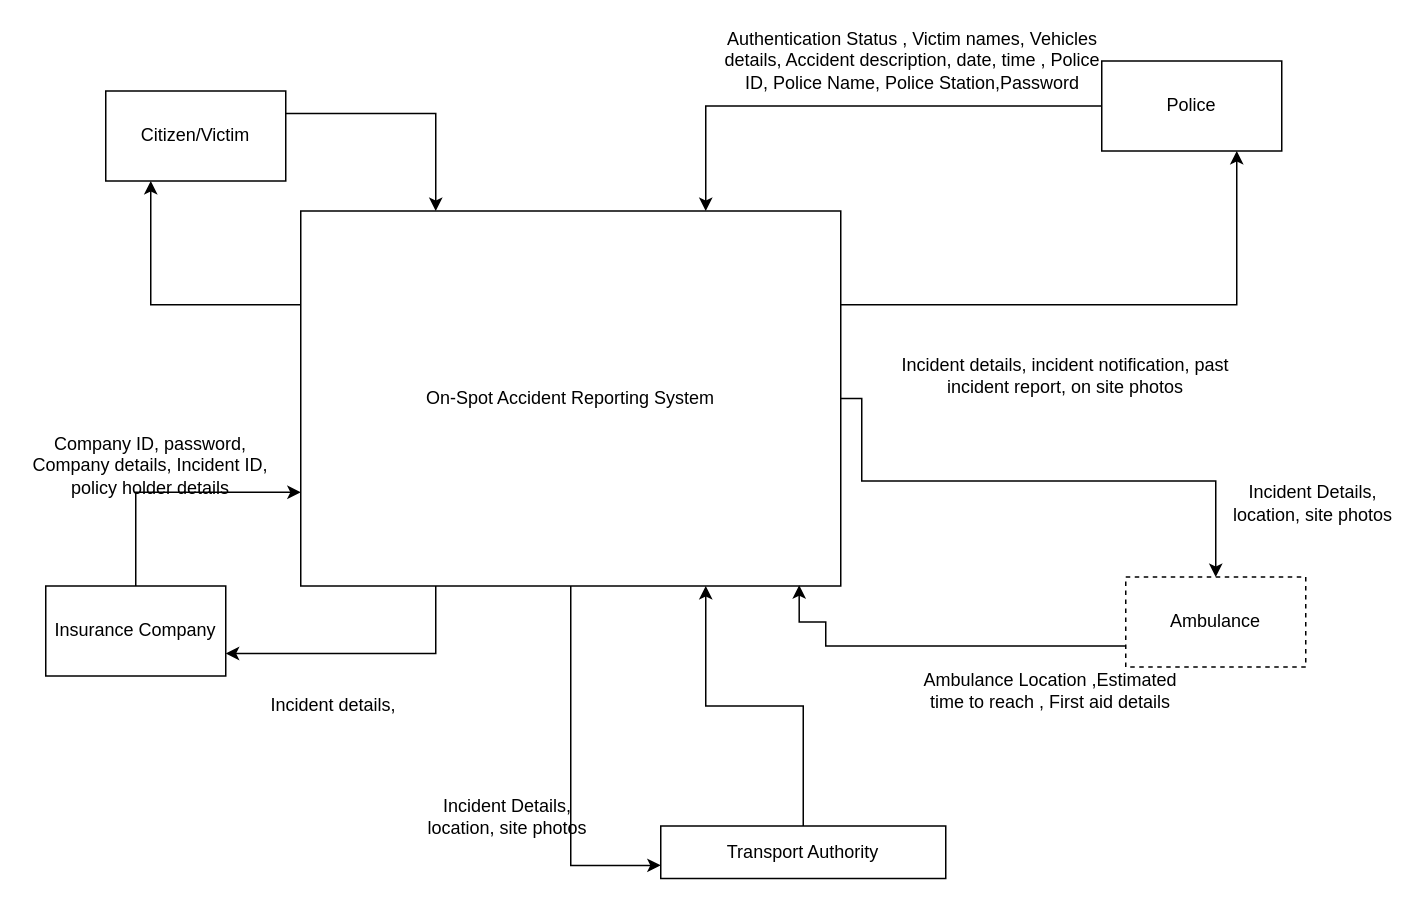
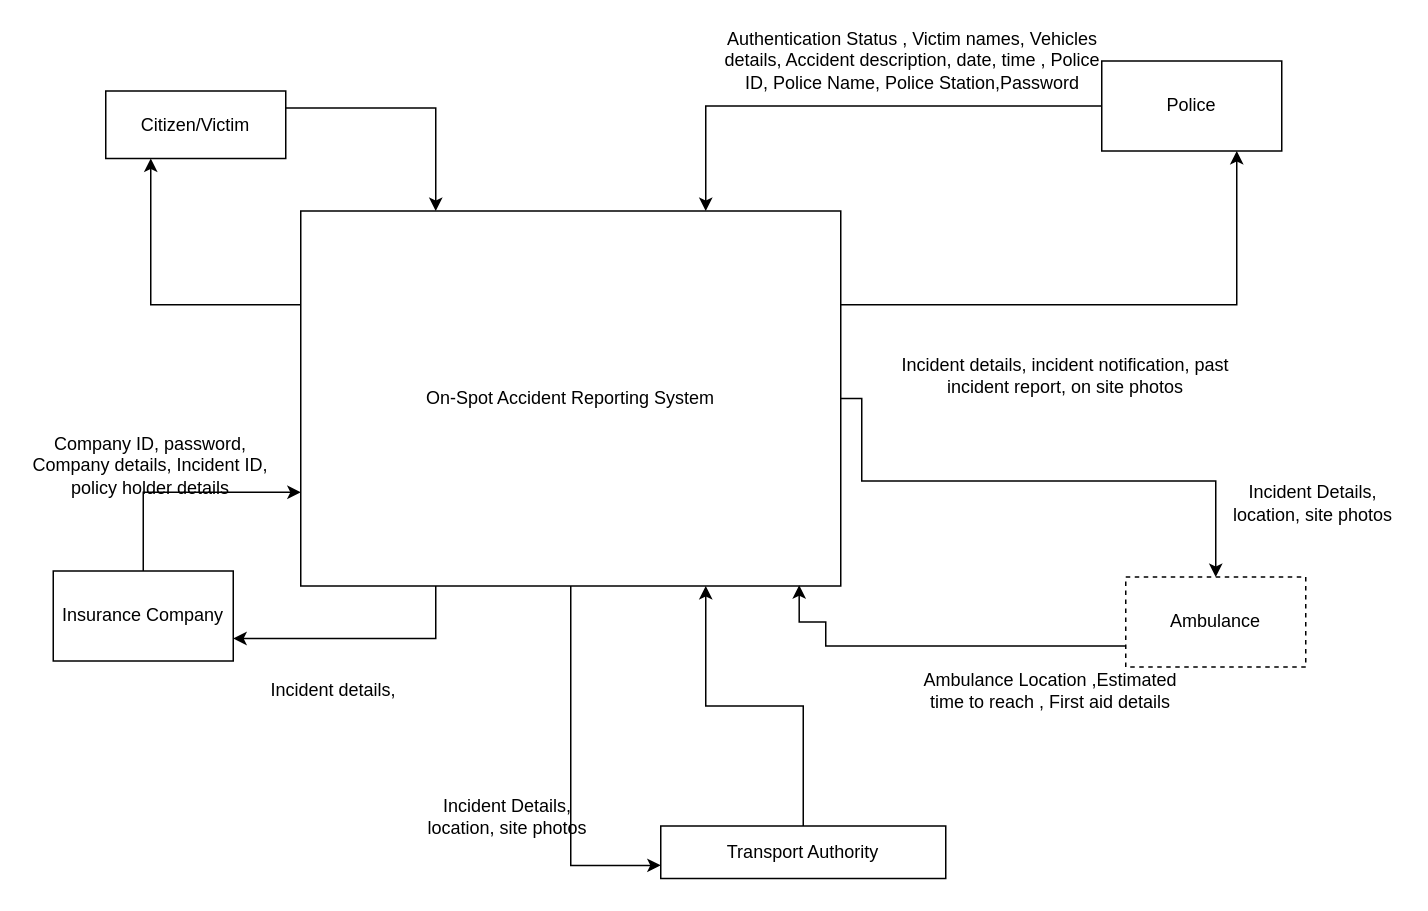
  <mxCell id="0" />
  <mxCell id="1" parent="0" />
  <mxCell id="2" style="edgeStyle=orthogonalEdgeStyle;rounded=0;orthogonalLoop=1;jettySize=auto;html=1;exitX=0.25;exitY=1;exitDx=0;exitDy=0;entryX=1;entryY=0.75;entryDx=0;entryDy=0;" parent="1" source="7" target="13" edge="1"><mxGeometry relative="1" as="geometry" /></mxCell>
  <mxCell id="3" style="edgeStyle=orthogonalEdgeStyle;rounded=0;orthogonalLoop=1;jettySize=auto;html=1;exitX=0.5;exitY=1;exitDx=0;exitDy=0;entryX=0;entryY=0.75;entryDx=0;entryDy=0;" parent="1" source="7" target="15" edge="1"><mxGeometry relative="1" as="geometry" /></mxCell>
  <mxCell id="4" style="edgeStyle=orthogonalEdgeStyle;rounded=0;orthogonalLoop=1;jettySize=auto;html=1;exitX=1;exitY=0.25;exitDx=0;exitDy=0;entryX=0.75;entryY=1;entryDx=0;entryDy=0;" parent="1" source="7" target="11" edge="1"><mxGeometry relative="1" as="geometry" /></mxCell>
  <mxCell id="5" style="edgeStyle=orthogonalEdgeStyle;rounded=0;orthogonalLoop=1;jettySize=auto;html=1;exitX=0;exitY=0.25;exitDx=0;exitDy=0;entryX=0.25;entryY=1;entryDx=0;entryDy=0;" parent="1" source="7" target="9" edge="1"><mxGeometry relative="1" as="geometry" /></mxCell>
  <mxCell id="6" style="edgeStyle=orthogonalEdgeStyle;rounded=0;orthogonalLoop=1;jettySize=auto;html=1;exitX=1;exitY=0.5;exitDx=0;exitDy=0;entryX=0.5;entryY=0;entryDx=0;entryDy=0;" parent="1" source="7" target="23" edge="1"><mxGeometry relative="1" as="geometry"><Array as="points"><mxPoint x="574" y="320" /><mxPoint x="810" y="320" /></Array></mxGeometry></mxCell>
  <mxCell id="7" value="On-Spot Accident Reporting System" style="rounded=0;whiteSpace=wrap;html=1;" parent="1" vertex="1"><mxGeometry x="200" y="140" width="360" height="250" as="geometry" /></mxCell>
  <mxCell id="8" style="edgeStyle=orthogonalEdgeStyle;rounded=0;orthogonalLoop=1;jettySize=auto;html=1;exitX=1;exitY=0.25;exitDx=0;exitDy=0;entryX=0.25;entryY=0;entryDx=0;entryDy=0;" parent="1" source="9" target="7" edge="1"><mxGeometry relative="1" as="geometry" /></mxCell>
- <mxCell id="9" value="Citizen/Victim" style="rounded=0;whiteSpace=wrap;html=1;" parent="1" vertex="1"><mxGeometry x="70" y="60" width="120" height="60" as="geometry" /></mxCell>
+ <mxCell id="9" value="Citizen/Victim" style="rounded=0;whiteSpace=wrap;html=1;" parent="1" vertex="1"><mxGeometry x="70" y="60" width="120" height="45" as="geometry" /></mxCell>
  <mxCell id="10" style="edgeStyle=orthogonalEdgeStyle;rounded=0;orthogonalLoop=1;jettySize=auto;html=1;exitX=0;exitY=0.5;exitDx=0;exitDy=0;entryX=0.75;entryY=0;entryDx=0;entryDy=0;" parent="1" source="11" target="7" edge="1"><mxGeometry relative="1" as="geometry" /></mxCell>
  <mxCell id="11" value="Police" style="rounded=0;whiteSpace=wrap;html=1;" parent="1" vertex="1"><mxGeometry x="734" y="40" width="120" height="60" as="geometry" /></mxCell>
  <mxCell id="12" style="edgeStyle=orthogonalEdgeStyle;rounded=0;orthogonalLoop=1;jettySize=auto;html=1;exitX=0.5;exitY=0;exitDx=0;exitDy=0;entryX=0;entryY=0.75;entryDx=0;entryDy=0;" parent="1" source="13" target="7" edge="1"><mxGeometry relative="1" as="geometry" /></mxCell>
- <mxCell id="13" value="Insurance Company" style="rounded=0;whiteSpace=wrap;html=1;" parent="1" vertex="1"><mxGeometry x="30" y="390" width="120" height="60" as="geometry" /></mxCell>
+ <mxCell id="13" value="Insurance Company" style="rounded=0;whiteSpace=wrap;html=1;" parent="1" vertex="1"><mxGeometry x="35" y="380" width="120" height="60" as="geometry" /></mxCell>
  <mxCell id="14" style="edgeStyle=orthogonalEdgeStyle;rounded=0;orthogonalLoop=1;jettySize=auto;html=1;exitX=0.5;exitY=0;exitDx=0;exitDy=0;entryX=0.75;entryY=1;entryDx=0;entryDy=0;" parent="1" source="15" target="7" edge="1"><mxGeometry relative="1" as="geometry" /></mxCell>
  <mxCell id="15" value="Transport Authority" style="rounded=0;whiteSpace=wrap;html=1;" parent="1" vertex="1"><mxGeometry x="440" y="550" width="190" height="35" as="geometry" /></mxCell>
  <mxCell id="16" value="Authentication Status , Victim names, Vehicles details, Accident description, date, time , Police ID, Police Name, Police Station,Password&lt;br&gt;&amp;nbsp;" style="text;html=1;strokeColor=none;fillColor=none;align=center;verticalAlign=middle;whiteSpace=wrap;rounded=0;" parent="1" vertex="1"><mxGeometry x="473" y="20" width="270" height="54" as="geometry" /></mxCell>
  <mxCell id="17" value="Incident details, incident notification, past incident report, on site photos" style="text;html=1;strokeColor=none;fillColor=none;align=center;verticalAlign=middle;whiteSpace=wrap;rounded=0;" parent="1" vertex="1"><mxGeometry x="590" y="240" width="240" height="20" as="geometry" /></mxCell>
  <mxCell id="18" value="Ambulance Location ,Estimated time to reach , First aid details" style="text;html=1;strokeColor=none;fillColor=none;align=center;verticalAlign=middle;whiteSpace=wrap;rounded=0;" parent="1" vertex="1"><mxGeometry x="610" y="450" width="180" height="20" as="geometry" /></mxCell>
- <mxCell id="19" value="Incident details," style="text;html=1;strokeColor=none;fillColor=none;align=center;verticalAlign=middle;whiteSpace=wrap;rounded=0;" parent="1" vertex="1"><mxGeometry x="170" y="460" width="104" height="20" as="geometry" /></mxCell>
+ <mxCell id="19" value="Incident details," style="text;html=1;strokeColor=none;fillColor=none;align=center;verticalAlign=middle;whiteSpace=wrap;rounded=0;" parent="1" vertex="1"><mxGeometry x="170" y="450" width="104" height="20" as="geometry" /></mxCell>
  <mxCell id="20" value="Company ID, password, Company details, Incident ID,&lt;br&gt;policy holder details" style="text;html=1;strokeColor=none;fillColor=none;align=center;verticalAlign=middle;whiteSpace=wrap;rounded=0;" parent="1" vertex="1"><mxGeometry x="20" y="300" width="160" height="20" as="geometry" /></mxCell>
  <mxCell id="21" value="Incident Details, location, site photos" style="text;html=1;strokeColor=none;fillColor=none;align=center;verticalAlign=middle;whiteSpace=wrap;rounded=0;" parent="1" vertex="1"><mxGeometry x="281" y="534" width="114" height="20" as="geometry" /></mxCell>
  <mxCell id="22" style="edgeStyle=orthogonalEdgeStyle;rounded=0;orthogonalLoop=1;jettySize=auto;html=1;entryX=0.923;entryY=0.998;entryDx=0;entryDy=0;entryPerimeter=0;" parent="1" source="23" target="7" edge="1"><mxGeometry relative="1" as="geometry"><mxPoint x="550" y="420" as="targetPoint" /><Array as="points"><mxPoint x="550" y="430" /><mxPoint x="550" y="414" /></Array></mxGeometry></mxCell>
  <mxCell id="23" value="Ambulance" style="rounded=0;whiteSpace=wrap;html=1;dashed=1;" parent="1" vertex="1"><mxGeometry x="750" y="384" width="120" height="60" as="geometry" /></mxCell>
  <mxCell id="24" value="Incident Details, location, site photos" style="text;html=1;strokeColor=none;fillColor=none;align=center;verticalAlign=middle;whiteSpace=wrap;rounded=0;" parent="1" vertex="1"><mxGeometry x="820" y="320" width="110" height="30" as="geometry" /></mxCell>
